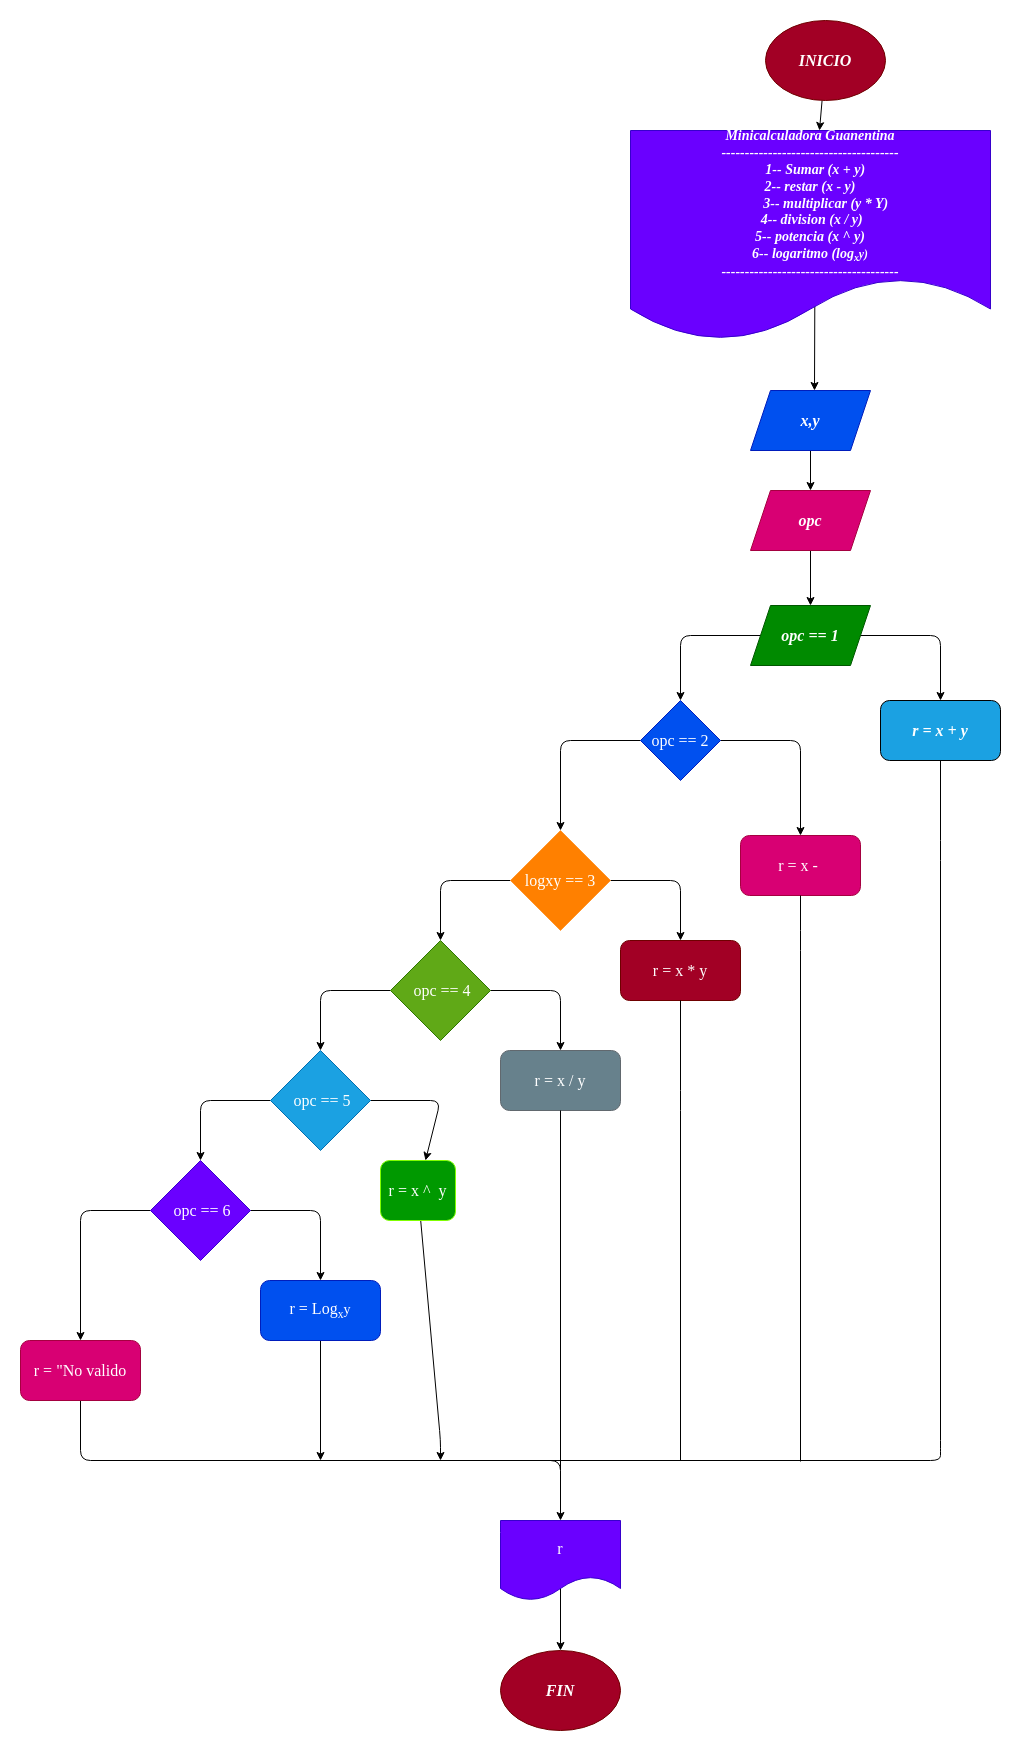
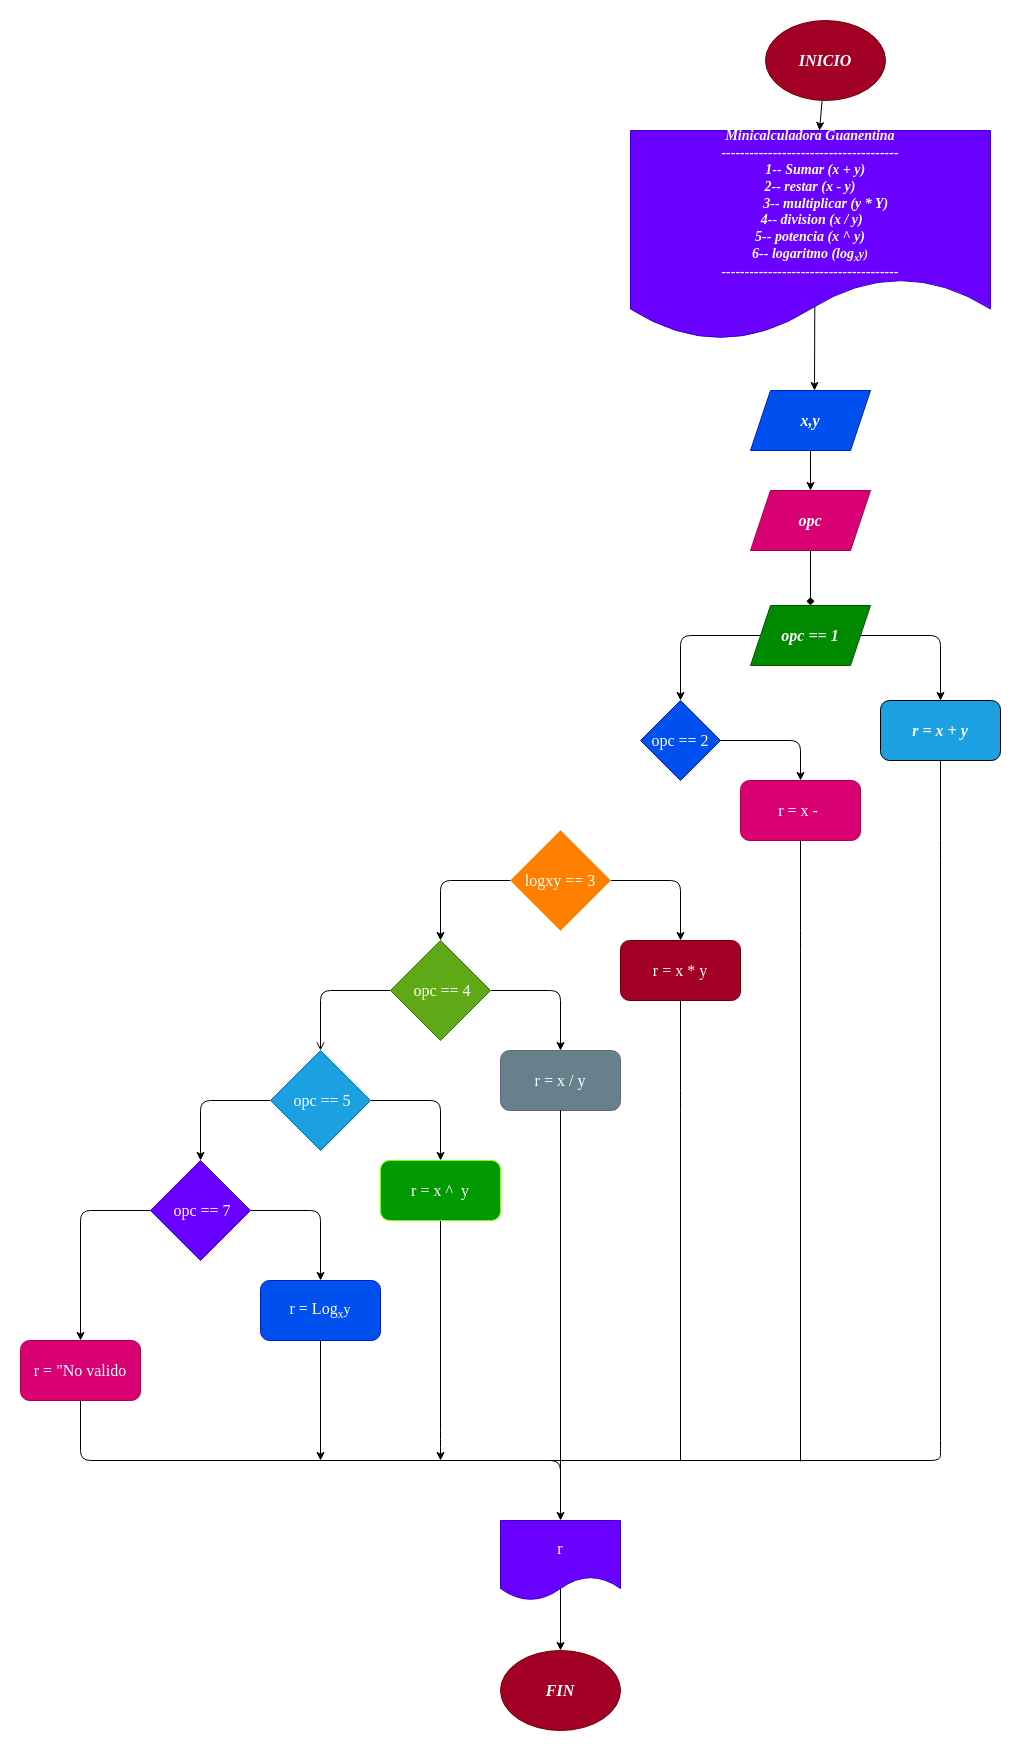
  <mxCell id="0" />
  <mxCell id="1" parent="0" />
  <mxCell id="2" value="" style="edgeStyle=none;html=1;" edge="1" parent="1" source="3" target="5"><mxGeometry relative="1" as="geometry" /></mxCell>
  <mxCell id="3" value="INICIO" style="ellipse;whiteSpace=wrap;html=1;fontFamily=Lucida Console;fontStyle=3;fontSize=16;fillColor=#a20025;fontColor=#ffffff;strokeColor=#6F0000;" vertex="1" parent="1"><mxGeometry x="765" y="20" width="120" height="80" as="geometry" /></mxCell>
  <mxCell id="4" value="" style="edgeStyle=none;html=1;fontFamily=Lucida Console;fontSize=14;fontColor=#F5F5F5;exitX=0.512;exitY=0.81;exitDx=0;exitDy=0;exitPerimeter=0;" edge="1" parent="1" source="5" target="7"><mxGeometry relative="1" as="geometry"><Array as="points"><mxPoint x="814" y="390" /></Array></mxGeometry></mxCell>
  <mxCell id="5" value="Minicalculadora Guanentina&lt;br&gt;--------------------------------------&lt;br&gt;&amp;nbsp; &amp;nbsp;1-- Sumar (x + y)&lt;br&gt;2-- restar (x - y)&lt;br&gt;&amp;nbsp; &amp;nbsp; &amp;nbsp; &amp;nbsp; &amp;nbsp;3-- multiplicar (y * Y)&lt;br&gt;&amp;nbsp;4-- division (x / y)&lt;br&gt;5-- potencia (x ^ y)&lt;br&gt;6-- logaritmo (log&lt;span style=&quot;font-size: 11.667px;&quot;&gt;&lt;sub&gt;x&lt;/sub&gt;y)&lt;br&gt;&lt;/span&gt;--------------------------------------" style="shape=document;whiteSpace=wrap;html=1;boundedLbl=1;fontFamily=Lucida Console;fontSize=14;fontStyle=3;fillColor=#6a00ff;fontColor=#ffffff;strokeColor=#3700CC;" vertex="1" parent="1"><mxGeometry x="630" y="130" width="360" height="210" as="geometry" /></mxCell>
  <mxCell id="6" value="" style="edgeStyle=none;html=1;" edge="1" parent="1" source="7" target="9"><mxGeometry relative="1" as="geometry" /></mxCell>
  <mxCell id="7" value="&lt;font style=&quot;font-size: 16px;&quot;&gt;x,y&lt;/font&gt;" style="shape=parallelogram;perimeter=parallelogramPerimeter;whiteSpace=wrap;html=1;fixedSize=1;fontSize=14;fontFamily=Lucida Console;fontStyle=3;fillColor=#0050ef;strokeColor=#001DBC;fontColor=#ffffff;" vertex="1" parent="1"><mxGeometry x="750" y="390" width="120" height="60" as="geometry" /></mxCell>
- <mxCell id="8" value="" style="edgeStyle=none;html=1;fontFamily=Lucida Console;fontSize=16;fontColor=#F5F5F5;" edge="1" parent="1" source="9" target="12"><mxGeometry relative="1" as="geometry" /></mxCell>
+ <mxCell id="8" value="" style="edgeStyle=none;html=1;fontFamily=Lucida Console;fontSize=16;fontColor=#F5F5F5;endArrow=diamond;" edge="1" parent="1" source="9" target="12"><mxGeometry relative="1" as="geometry" /></mxCell>
  <mxCell id="9" value="opc" style="shape=parallelogram;perimeter=parallelogramPerimeter;whiteSpace=wrap;html=1;fixedSize=1;fontSize=16;fontStyle=3;fontFamily=Lucida Console;fillColor=#d80073;fontColor=#ffffff;strokeColor=#A50040;" vertex="1" parent="1"><mxGeometry x="750" y="490" width="120" height="60" as="geometry" /></mxCell>
  <mxCell id="10" value="" style="edgeStyle=none;html=1;fontFamily=Lucida Console;fontSize=16;fontColor=#F5F5F5;" edge="1" parent="1" source="12"><mxGeometry relative="1" as="geometry"><mxPoint x="940" y="700" as="targetPoint" /><Array as="points"><mxPoint x="940" y="635" /></Array></mxGeometry></mxCell>
  <mxCell id="11" value="" style="edgeStyle=none;html=1;fontFamily=Lucida Console;fontSize=16;fontColor=#F5F5F5;" edge="1" parent="1" source="12"><mxGeometry relative="1" as="geometry"><mxPoint x="680" y="700" as="targetPoint" /><Array as="points"><mxPoint x="680" y="635" /></Array></mxGeometry></mxCell>
  <mxCell id="12" value="opc == 1" style="shape=parallelogram;perimeter=parallelogramPerimeter;whiteSpace=wrap;html=1;fixedSize=1;fontSize=16;fontStyle=3;fontFamily=Lucida Console;fillColor=#008a00;fontColor=#ffffff;strokeColor=#005700;" vertex="1" parent="1"><mxGeometry x="750" y="605" width="120" height="60" as="geometry" /></mxCell>
  <mxCell id="13" value="&lt;span style=&quot;&quot;&gt;r = x + y&lt;/span&gt;" style="rounded=1;html=1;labelBackgroundColor=none;fontFamily=Lucida Console;fontSize=16;fontColor=#ffffff;fontStyle=3;fillColor=#1ba1e2;strokeColor=default;whiteSpace=wrap;" vertex="1" parent="1"><mxGeometry x="880" y="700" width="120" height="60" as="geometry" /></mxCell>
- <mxCell id="14" value="" style="edgeStyle=none;html=1;fontFamily=Lucida Console;fontSize=16;fontColor=#F5F5F5;" edge="1" parent="1" source="16" target="19"><mxGeometry relative="1" as="geometry"><Array as="points"><mxPoint x="560" y="740" /></Array></mxGeometry></mxCell>
  <mxCell id="15" value="" style="edgeStyle=none;html=1;fontFamily=Lucida Console;fontSize=16;fontColor=#F5F5F5;" edge="1" parent="1" source="16" target="20"><mxGeometry relative="1" as="geometry"><Array as="points"><mxPoint x="800" y="740" /></Array></mxGeometry></mxCell>
  <mxCell id="16" value="opc == 2" style="rhombus;whiteSpace=wrap;html=1;labelBackgroundColor=none;fontFamily=Lucida Console;fontSize=16;fontColor=#ffffff;fillColor=#0050ef;strokeColor=#001DBC;" vertex="1" parent="1"><mxGeometry x="640" y="700" width="80" height="80" as="geometry" /></mxCell>
  <mxCell id="17" value="" style="edgeStyle=none;html=1;fontFamily=Lucida Console;fontSize=16;fontColor=#F5F5F5;" edge="1" parent="1" source="19" target="21"><mxGeometry relative="1" as="geometry"><Array as="points"><mxPoint x="680" y="880" /></Array></mxGeometry></mxCell>
  <mxCell id="18" value="" style="edgeStyle=none;html=1;fontFamily=Lucida Console;fontSize=16;fontColor=#F5F5F5;" edge="1" parent="1" source="19" target="24"><mxGeometry relative="1" as="geometry"><Array as="points"><mxPoint x="440" y="880" /></Array></mxGeometry></mxCell>
  <mxCell id="19" value="logxy == 3" style="rhombus;whiteSpace=wrap;html=1;labelBackgroundColor=none;fontFamily=Lucida Console;fontSize=16;fontColor=#ffffff;fillColor=#FF8000;strokeColor=#FF9933;" vertex="1" parent="1"><mxGeometry x="510" y="830" width="100" height="100" as="geometry" /></mxCell>
- <mxCell id="20" value="r = x -&amp;nbsp;" style="rounded=1;whiteSpace=wrap;html=1;fontSize=16;fontFamily=Lucida Console;fontColor=#ffffff;labelBackgroundColor=none;fillColor=#d80073;strokeColor=#A50040;" vertex="1" parent="1"><mxGeometry x="740" y="835" width="120" height="60" as="geometry" /></mxCell>
+ <mxCell id="20" value="r = x -&amp;nbsp;" style="rounded=1;whiteSpace=wrap;html=1;fontSize=16;fontFamily=Lucida Console;fontColor=#ffffff;labelBackgroundColor=none;fillColor=#d80073;strokeColor=#A50040;" vertex="1" parent="1"><mxGeometry x="740" y="780" width="120" height="60" as="geometry" /></mxCell>
  <mxCell id="21" value="r = x * y" style="rounded=1;whiteSpace=wrap;html=1;fontSize=16;fontFamily=Lucida Console;fontColor=#ffffff;labelBackgroundColor=none;fillColor=#a20025;strokeColor=#6F0000;" vertex="1" parent="1"><mxGeometry x="620" y="940" width="120" height="60" as="geometry" /></mxCell>
  <mxCell id="22" value="" style="edgeStyle=none;html=1;fontFamily=Lucida Console;fontSize=16;fontColor=#F5F5F5;" edge="1" parent="1" source="24" target="25"><mxGeometry relative="1" as="geometry"><Array as="points"><mxPoint x="560" y="990" /></Array></mxGeometry></mxCell>
- <mxCell id="23" value="" style="edgeStyle=none;html=1;fontFamily=Lucida Console;fontSize=16;fontColor=#F5F5F5;" edge="1" parent="1" source="24" target="28"><mxGeometry relative="1" as="geometry"><Array as="points"><mxPoint x="320" y="990" /></Array></mxGeometry></mxCell>
+ <mxCell id="23" value="" style="edgeStyle=none;html=1;fontFamily=Lucida Console;fontSize=16;fontColor=#F5F5F5;endArrow=open;" edge="1" parent="1" source="24" target="28"><mxGeometry relative="1" as="geometry"><Array as="points"><mxPoint x="320" y="990" /></Array></mxGeometry></mxCell>
  <mxCell id="24" value="&amp;nbsp;opc == 4" style="rhombus;whiteSpace=wrap;html=1;fontSize=16;fontFamily=Lucida Console;fontColor=#ffffff;labelBackgroundColor=none;fillColor=#60a917;strokeColor=#2D7600;" vertex="1" parent="1"><mxGeometry x="390" y="940" width="100" height="100" as="geometry" /></mxCell>
  <mxCell id="25" value="r = x / y" style="rounded=1;whiteSpace=wrap;html=1;fontSize=16;fontFamily=Lucida Console;fontColor=#ffffff;labelBackgroundColor=none;fillColor=#67818C;strokeColor=#61686E;" vertex="1" parent="1"><mxGeometry x="500" y="1050" width="120" height="60" as="geometry" /></mxCell>
  <mxCell id="26" value="" style="edgeStyle=none;html=1;fontFamily=Lucida Console;fontSize=16;fontColor=#F5F5F5;" edge="1" parent="1" source="28" target="30"><mxGeometry relative="1" as="geometry"><Array as="points"><mxPoint x="440" y="1100" /></Array></mxGeometry></mxCell>
  <mxCell id="27" value="" style="edgeStyle=none;html=1;fontFamily=Lucida Console;fontSize=16;fontColor=#F5F5F5;" edge="1" parent="1" source="28" target="33"><mxGeometry relative="1" as="geometry"><Array as="points"><mxPoint x="200" y="1100" /></Array></mxGeometry></mxCell>
  <mxCell id="28" value="&amp;nbsp;opc == 5" style="rhombus;whiteSpace=wrap;html=1;fontSize=16;fontFamily=Lucida Console;fontColor=#ffffff;labelBackgroundColor=none;fillColor=#1ba1e2;strokeColor=#006EAF;" vertex="1" parent="1"><mxGeometry x="270" y="1050" width="100" height="100" as="geometry" /></mxCell>
  <mxCell id="29" value="" style="edgeStyle=none;html=1;fontFamily=Lucida Console;fontSize=14;fontColor=#F5F5F5;" edge="1" parent="1" source="30"><mxGeometry relative="1" as="geometry"><mxPoint x="440" y="1460" as="targetPoint" /><Array as="points"><mxPoint x="440" y="1440" /></Array></mxGeometry></mxCell>
- <mxCell id="30" value="r = x&amp;nbsp;^&amp;nbsp; y" style="rounded=1;whiteSpace=wrap;html=1;fontSize=16;fontFamily=Lucida Console;fontColor=#ffffff;labelBackgroundColor=none;fillColor=#009900;strokeColor=#80FF00;" vertex="1" parent="1"><mxGeometry x="380" y="1160" width="75" height="60" as="geometry" /></mxCell>
+ <mxCell id="30" value="r = x&amp;nbsp;^&amp;nbsp; y" style="rounded=1;whiteSpace=wrap;html=1;fontSize=16;fontFamily=Lucida Console;fontColor=#ffffff;labelBackgroundColor=none;fillColor=#009900;strokeColor=#80FF00;" vertex="1" parent="1"><mxGeometry x="380" y="1160" width="120" height="60" as="geometry" /></mxCell>
  <mxCell id="31" value="" style="edgeStyle=none;html=1;fontFamily=Lucida Console;fontSize=16;fontColor=#F5F5F5;" edge="1" parent="1" source="33" target="37"><mxGeometry relative="1" as="geometry"><Array as="points"><mxPoint x="320" y="1210" /></Array></mxGeometry></mxCell>
  <mxCell id="32" value="" style="edgeStyle=none;html=1;fontFamily=Lucida Console;fontSize=14;fontColor=#F5F5F5;" edge="1" parent="1" source="33" target="36"><mxGeometry relative="1" as="geometry"><Array as="points"><mxPoint x="80" y="1210" /></Array></mxGeometry></mxCell>
- <mxCell id="33" value="&amp;nbsp;opc == 6" style="rhombus;whiteSpace=wrap;html=1;fontSize=16;fontFamily=Lucida Console;fontColor=#ffffff;labelBackgroundColor=none;fillColor=#6a00ff;strokeColor=#3700CC;" vertex="1" parent="1"><mxGeometry x="150" y="1160" width="100" height="100" as="geometry" /></mxCell>
+ <mxCell id="33" value="&amp;nbsp;opc == 7" style="rhombus;whiteSpace=wrap;html=1;fontSize=16;fontFamily=Lucida Console;fontColor=#ffffff;labelBackgroundColor=none;fillColor=#6a00ff;strokeColor=#3700CC;" vertex="1" parent="1"><mxGeometry x="150" y="1160" width="100" height="100" as="geometry" /></mxCell>
  <mxCell id="34" style="html=1;fontFamily=Lucida Console;fontSize=14;fontColor=#F5F5F5;" edge="1" parent="1" source="37"><mxGeometry relative="1" as="geometry"><mxPoint x="320" y="1460" as="targetPoint" /></mxGeometry></mxCell>
  <mxCell id="35" value="" style="edgeStyle=none;html=1;fontFamily=Lucida Console;fontSize=14;fontColor=#F5F5F5;" edge="1" parent="1" source="36"><mxGeometry relative="1" as="geometry"><mxPoint x="560" y="1520" as="targetPoint" /><Array as="points"><mxPoint x="80" y="1460" /><mxPoint x="560" y="1460" /></Array></mxGeometry></mxCell>
  <mxCell id="36" value="r = &quot;No valido" style="rounded=1;whiteSpace=wrap;html=1;fontSize=16;fontFamily=Lucida Console;fontColor=#ffffff;labelBackgroundColor=none;fillColor=#d80073;strokeColor=#A50040;" vertex="1" parent="1"><mxGeometry x="20" y="1340" width="120" height="60" as="geometry" /></mxCell>
  <mxCell id="37" value="r = Log&lt;span style=&quot;font-size: 14px;&quot;&gt;&lt;sub&gt;x&lt;/sub&gt;y&lt;/span&gt;" style="rounded=1;whiteSpace=wrap;html=1;fontSize=16;fontFamily=Lucida Console;fontColor=#ffffff;labelBackgroundColor=none;fillColor=#0050ef;strokeColor=#001DBC;" vertex="1" parent="1"><mxGeometry x="260" y="1280" width="120" height="60" as="geometry" /></mxCell>
  <mxCell id="38" value="" style="endArrow=none;html=1;fontFamily=Lucida Console;fontSize=14;fontColor=#F5F5F5;entryX=0.5;entryY=1;entryDx=0;entryDy=0;" edge="1" parent="1" target="13"><mxGeometry width="50" height="50" relative="1" as="geometry"><mxPoint x="534" y="1460" as="sourcePoint" /><mxPoint x="950" y="850" as="targetPoint" /><Array as="points"><mxPoint x="940" y="1460" /><mxPoint x="940" y="1450" /><mxPoint x="940" y="850" /></Array></mxGeometry></mxCell>
  <mxCell id="39" value="" style="endArrow=none;html=1;fontFamily=Lucida Console;fontSize=14;fontColor=#F5F5F5;entryX=0.5;entryY=1;entryDx=0;entryDy=0;" edge="1" parent="1" target="20"><mxGeometry width="50" height="50" relative="1" as="geometry"><mxPoint x="800" y="1461" as="sourcePoint" /><mxPoint x="800" y="910" as="targetPoint" /><Array as="points"><mxPoint x="800" y="940" /></Array></mxGeometry></mxCell>
  <mxCell id="40" value="" style="endArrow=none;html=1;fontFamily=Lucida Console;fontSize=14;fontColor=#F5F5F5;entryX=0.5;entryY=1;entryDx=0;entryDy=0;" edge="1" parent="1" target="25"><mxGeometry width="50" height="50" relative="1" as="geometry"><mxPoint x="560" y="1470" as="sourcePoint" /><mxPoint x="610" y="1240" as="targetPoint" /></mxGeometry></mxCell>
  <mxCell id="41" value="" style="endArrow=none;html=1;fontFamily=Lucida Console;fontSize=14;fontColor=#F5F5F5;entryX=0.5;entryY=1;entryDx=0;entryDy=0;" edge="1" parent="1" target="21"><mxGeometry width="50" height="50" relative="1" as="geometry"><mxPoint x="680" y="1460" as="sourcePoint" /><mxPoint x="610" y="1010" as="targetPoint" /><Array as="points"><mxPoint x="680" y="1100" /></Array></mxGeometry></mxCell>
  <mxCell id="42" value="" style="edgeStyle=none;html=1;fontFamily=Lucida Console;fontSize=16;fontColor=#F5F5F5;" edge="1" parent="1" target="44"><mxGeometry relative="1" as="geometry"><mxPoint x="560" y="1580" as="sourcePoint" /></mxGeometry></mxCell>
  <mxCell id="43" value="&lt;font style=&quot;font-size: 16px;&quot;&gt;r&lt;/font&gt;" style="shape=document;whiteSpace=wrap;html=1;boundedLbl=1;labelBackgroundColor=none;fontFamily=Lucida Console;fontSize=14;fontColor=#ffffff;fillColor=#6a00ff;strokeColor=#3700CC;" vertex="1" parent="1"><mxGeometry x="500" y="1520" width="120" height="80" as="geometry" /></mxCell>
  <mxCell id="44" value="&lt;b&gt;&lt;i&gt;FIN&lt;/i&gt;&lt;/b&gt;" style="ellipse;whiteSpace=wrap;html=1;labelBackgroundColor=none;fontFamily=Lucida Console;fontSize=16;fontColor=#ffffff;fillColor=#a20025;strokeColor=#6F0000;" vertex="1" parent="1"><mxGeometry x="500" y="1650" width="120" height="80" as="geometry" /></mxCell>
